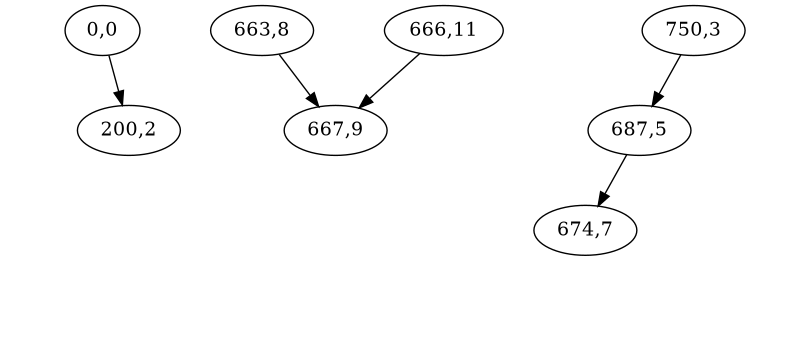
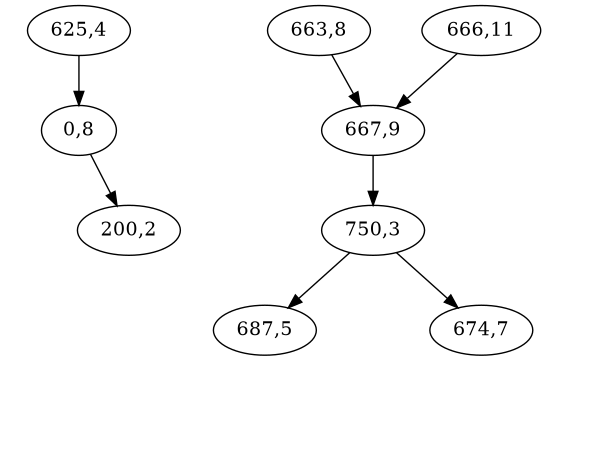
  digraph {
    node [style=invis]
    edge [style=invis]
-   n2 [label="0,0" style=""]
+   n1 [label="625,4" style=""]
+   n2 [label="0,8" style=""]
    2 [width=.1]
    n4 [label="200,2" style=""]
    n5 [label="663,8" style=""]
    7 [width=.1]
    n7 [label="667,9" style=""]
    4 [width=.1]
    5 [width=.1]
    n10 [label="750,3" style=""]
    n11 [label="666,11" style=""]
    10 [width=.1]
    11 [width=.1]
    n14 [label="687,5" style=""]
    18 [width=.1]
    n16 [label="674,7" style=""]
    17 [width=.1]
    15 [width=.1]
    16 [width=.1]
+   n1 -> n2 [style=""]
    n2 -> 2
    n2 -> n4 [style=""]
    n4 -> 4
    n4 -> 5
    n5 -> 7
    n5 -> n7 [style=""]
+   n7 -> n10 [style=""]
    n10 -> n14 [style=""]
    n10 -> 18
    n11 -> n7 [style=""]
    n11 -> 10
    n11 -> 11
-   n14 -> n16 [style=""]
+   n10 -> n16 [style=""]
    n14 -> 17
    n16 -> 15
    n16 -> 16
  }
